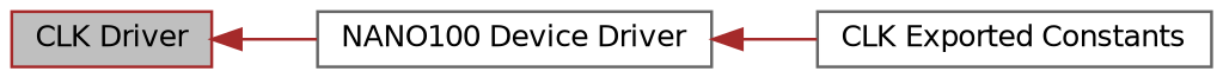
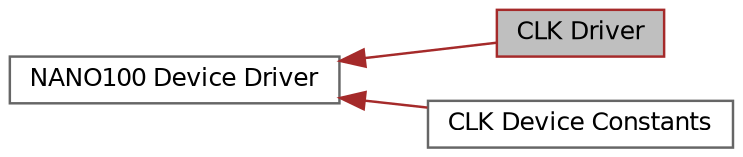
  digraph {
    rankdir=LR
    node [color=gray40 fillcolor=white fontname=Helvetica fontsize=10 shape=box style=filled]
    edge [color=brown dir=back fontname=Helvetica fontsize=10 labelfontname=Helvetica labelfontsize=10 shape=plaintext style=solid]
    n1 [color=brown fillcolor=grey75 fontcolor=black height=0.2 label="CLK Driver" width=0.4]
-   n2 [height=0.2 label="CLK Exported Constants" width=0.4]
+   n2 [height=0.2 label="CLK Device Constants" width=0.4]
    n3 [height=0.2 label="NANO100 Device Driver" width=0.4]
-   n1 -> n3
+   n3 -> n1
    n3 -> n2
  }
